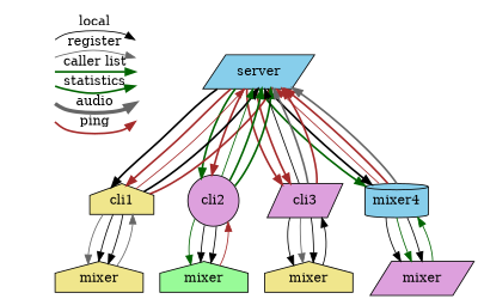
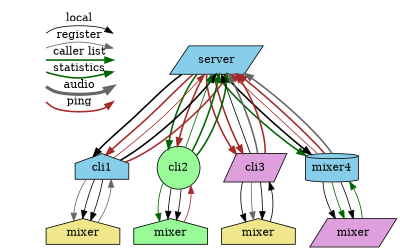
  digraph {
    node [shape=house style=filled fillcolor=khaki]
    edge [color=black penwidth=1 style=bold]
    leg1 [height=2 shape=box style=invisible fillcolor=""]
    leg2 [height=2 shape=box style=invisible fillcolor=""]
    server [fillcolor=skyblue shape=parallelogram width=1.5]
-   cli1
-   cli2 [fillcolor=plum shape=circle]
+   cli1 [fillcolor=skyblue]
+   cli2 [fillcolor=palegreen shape=circle]
    cli3 [fillcolor=plum shape=parallelogram]
    n7 [fillcolor=skyblue label=mixer4 shape=cylinder]
    n8 [label=mixer]
    n9 [fillcolor=palegreen label=mixer]
    n10 [label=mixer]
    n11 [fillcolor=plum label=mixer shape=parallelogram]
    subgraph sub_1 {
      rank=same
      leg1
      leg2
    }
    subgraph sub_2 {
      leg1
      leg2
      server
      cli1
      cli2
      cli3
      n7
    }
    subgraph sub_3 {
      leg1
      leg2
      server
      cli1
      cli2
      cli3
      n7
    }
    subgraph sub_4 {
      leg1
      leg2
      server
      cli1
      cli2
      cli3
      n7
    }
    subgraph sub_5 {
      leg1
      leg2
      server
      cli1
      cli2
      cli3
      n7
    }
    subgraph sub_6 {
      leg1
      leg2
    }
    subgraph sub_7 {
      leg1
      leg2
      cli1
      cli2
      cli3
      n7
      n8
      n9
      n10
      n11
    }
    leg1 -> leg2 [color=gray40 label=register splines=false style=solid]
    leg1 -> leg2 [color=brown label=ping penwidth=2 splines=false style=solid]
    leg1 -> leg2 [color=darkgreen label="caller list" penwidth=2 splines=false]
    leg1 -> leg2 [color=darkgreen label=statistics penwidth=2 splines=false]
    leg1 -> leg2 [color=gray40 label=audio penwidth=4 splines=false]
    leg1 -> leg2 [label=local splines=false]
    server -> cli1 [penwidth=2]
    server -> cli1 [color=brown penwidth=2 style=solid]
    server -> cli2 [color=darkgreen penwidth=2 style=solid]
    server -> cli2 [color=brown penwidth=2 style=solid]
    server -> cli3 [color=brown penwidth=2 style=solid]
    server -> cli3 [color=brown penwidth=2 style=solid]
    server -> n7 [color=darkgreen penwidth=2 style=solid]
    server -> n7 [penwidth=2]
    cli1 -> server [color=brown style=solid]
    cli1 -> server [penwidth=2]
    cli1 -> server [color=brown penwidth=2]
    cli1 -> n8 [color=gray40]
    cli1 -> n8
    cli1 -> n8 [style=solid]
    cli2 -> server [color=darkgreen style=solid]
    cli2 -> server [color=darkgreen penwidth=2 style=solid]
    cli2 -> server [color=darkgreen penwidth=2]
    cli2 -> n9 [color=darkgreen style=solid]
    cli2 -> n9 [style=solid]
    cli2 -> n9 [style=solid]
    cli3 -> server [style=solid]
    cli3 -> server [color=gray40 penwidth=2]
    cli3 -> server [color=brown penwidth=2]
    cli3 -> n10
    cli3 -> n10 [color=gray40]
    cli3 -> n10
    n7 -> server [color=brown style=solid]
    n7 -> server [color=brown penwidth=2 style=solid]
    n7 -> server [color=gray40 penwidth=2]
    n7 -> n11
    n7 -> n11 [color=darkgreen]
    n7 -> n11
    n8 -> cli1 [color=gray40 style=solid]
    n9 -> cli2 [color=brown]
    n10 -> cli3
    n11 -> n7 [color=darkgreen]
  }
